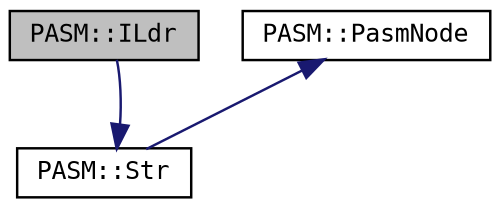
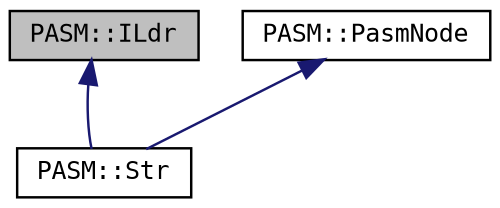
  digraph {
    fontname="DejaVu Sans Mono"
    node [color=black fillcolor=white fontname="DejaVu Sans Mono" fontsize=10 shape=record style=filled]
    edge [color=midnightblue dir=back fontname="DejaVu Sans Mono" fontsize=10 labelfontname=Helvetica labelfontsize=10 style=solid]
    n1 [fillcolor=grey75 fontcolor=black height=0.2 label="PASM::ILdr" width=0.4]
    n2 [height=0.2 label="PASM::Str" width=0.4]
    n3 [height=0.2 label="PASM::PasmNode" width=0.4]
-   n2 -> n1
+   n1 -> n2
    n3 -> n2
  }
